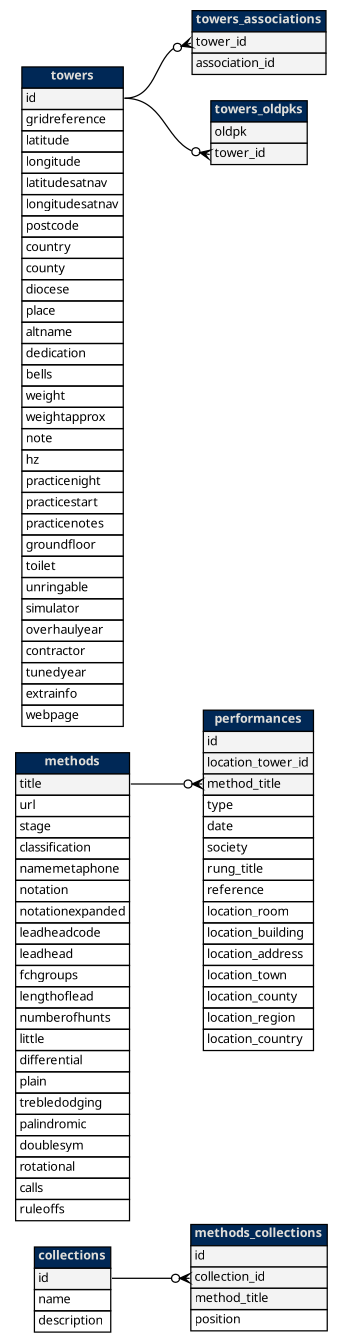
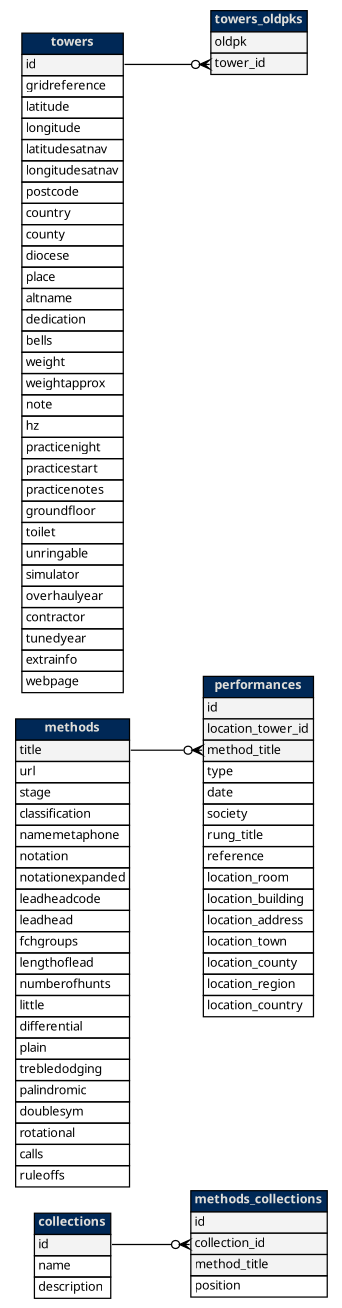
  digraph {
    bgcolor="#FFFFFF"
    fontname="Noto Sans"
    fontsize=10
    labeljust=l
    nodesep=0.18
    rankdir=RL
    ranksep=0.46
    node [fontname="Noto Sans" fontsize=10 shape=plaintext]
    edge [arrowhead=none arrowsize=0.8 arrowtail=crowodot dir=back fontname="Noto Sans" headport="id:e" tailport="tower_id:w"]
    n1 [label=<     <TABLE BORDER="0" CELLBORDER="1" CELLSPACING="0" BGCOLOR="#ffffff">       <TR><TD COLSPAN="3" BGCOLOR="#002856" ALIGN="CENTER"><FONT COLOR="#E0DED9"><B>collections</B></FONT></TD></TR>       <TR><TD PORT="id" COLSPAN="3" BGCOLOR="#F3F3F3" ALIGN="LEFT">id</TD></TR>       <TR><TD PORT="name" COLSPAN="3" ALIGN="LEFT">name</TD></TR>       <TR><TD PORT="description" COLSPAN="3" ALIGN="LEFT">description</TD></TR>     </TABLE>>]
    n2 [label=<     <TABLE BORDER="0" CELLBORDER="1" CELLSPACING="0" BGCOLOR="#ffffff">       <TR><TD COLSPAN="3" BGCOLOR="#002856" ALIGN="CENTER"><FONT COLOR="#E0DED9"><B>methods</B></FONT></TD></TR>       <TR><TD PORT="title" COLSPAN="3" BGCOLOR="#F3F3F3" ALIGN="LEFT">title</TD></TR>       <TR><TD PORT="url" COLSPAN="3" ALIGN="LEFT">url</TD></TR>       <TR><TD PORT="stage" COLSPAN="3" ALIGN="LEFT">stage</TD></TR>       <TR><TD PORT="classification" COLSPAN="3" ALIGN="LEFT">classification</TD></TR>       <TR><TD PORT="namemetaphone" COLSPAN="3" ALIGN="LEFT">namemetaphone</TD></TR>       <TR><TD PORT="notation" COLSPAN="3" ALIGN="LEFT">notation</TD></TR>       <TR><TD PORT="notationexpanded" COLSPAN="3" ALIGN="LEFT">notationexpanded</TD></TR>       <TR><TD PORT="leadheadcode" COLSPAN="3" ALIGN="LEFT">leadheadcode</TD></TR>       <TR><TD PORT="leadhead" COLSPAN="3" ALIGN="LEFT">leadhead</TD></TR>       <TR><TD PORT="fchgroups" COLSPAN="3" ALIGN="LEFT">fchgroups</TD></TR>       <TR><TD PORT="lengthoflead" COLSPAN="3" ALIGN="LEFT">lengthoflead</TD></TR>       <TR><TD PORT="numberofhunts" COLSPAN="3" ALIGN="LEFT">numberofhunts</TD></TR>       <TR><TD PORT="little" COLSPAN="3" ALIGN="LEFT">little</TD></TR>       <TR><TD PORT="differential" COLSPAN="3" ALIGN="LEFT">differential</TD></TR>       <TR><TD PORT="plain" COLSPAN="3" ALIGN="LEFT">plain</TD></TR>       <TR><TD PORT="trebledodging" COLSPAN="3" ALIGN="LEFT">trebledodging</TD></TR>       <TR><TD PORT="palindromic" COLSPAN="3" ALIGN="LEFT">palindromic</TD></TR>       <TR><TD PORT="doublesym" COLSPAN="3" ALIGN="LEFT">doublesym</TD></TR>       <TR><TD PORT="rotational" COLSPAN="3" ALIGN="LEFT">rotational</TD></TR>       <TR><TD PORT="calls" COLSPAN="3" ALIGN="LEFT">calls</TD></TR>       <TR><TD PORT="ruleoffs" COLSPAN="3" ALIGN="LEFT">ruleoffs</TD></TR>     </TABLE>>]
    n3 [label=<     <TABLE BORDER="0" CELLBORDER="1" CELLSPACING="0" BGCOLOR="#ffffff">       <TR><TD COLSPAN="3" BGCOLOR="#002856" ALIGN="CENTER"><FONT COLOR="#E0DED9"><B>methods_collections</B></FONT></TD></TR>       <TR><TD PORT="id" COLSPAN="3" BGCOLOR="#F3F3F3" ALIGN="LEFT">id</TD></TR>       <TR><TD PORT="collection_id" COLSPAN="3" BGCOLOR="#F3F3F3" ALIGN="LEFT">collection_id</TD></TR>       <TR><TD PORT="method_title" COLSPAN="3" BGCOLOR="#F3F3F3" ALIGN="LEFT">method_title</TD></TR>       <TR><TD PORT="position" COLSPAN="3" ALIGN="LEFT">position</TD></TR>     </TABLE>>]
    n4 [label=<     <TABLE BORDER="0" CELLBORDER="1" CELLSPACING="0" BGCOLOR="#ffffff">       <TR><TD COLSPAN="3" BGCOLOR="#002856" ALIGN="CENTER"><FONT COLOR="#E0DED9"><B>performances</B></FONT></TD></TR>       <TR><TD PORT="id" COLSPAN="3" BGCOLOR="#F3F3F3" ALIGN="LEFT">id</TD></TR>       <TR><TD PORT="location_tower_id" COLSPAN="3" BGCOLOR="#F3F3F3" ALIGN="LEFT">location_tower_id</TD></TR>       <TR><TD PORT="method_title" COLSPAN="3" BGCOLOR="#F3F3F3" ALIGN="LEFT">method_title</TD></TR>       <TR><TD PORT="type" COLSPAN="3" ALIGN="LEFT">type</TD></TR>       <TR><TD PORT="date" COLSPAN="3" ALIGN="LEFT">date</TD></TR>       <TR><TD PORT="society" COLSPAN="3" ALIGN="LEFT">society</TD></TR>       <TR><TD PORT="rung_title" COLSPAN="3" ALIGN="LEFT">rung_title</TD></TR>       <TR><TD PORT="reference" COLSPAN="3" ALIGN="LEFT">reference</TD></TR>       <TR><TD PORT="location_room" COLSPAN="3" ALIGN="LEFT">location_room</TD></TR>       <TR><TD PORT="location_building" COLSPAN="3" ALIGN="LEFT">location_building</TD></TR>       <TR><TD PORT="location_address" COLSPAN="3" ALIGN="LEFT">location_address</TD></TR>       <TR><TD PORT="location_town" COLSPAN="3" ALIGN="LEFT">location_town</TD></TR>       <TR><TD PORT="location_county" COLSPAN="3" ALIGN="LEFT">location_county</TD></TR>       <TR><TD PORT="location_region" COLSPAN="3" ALIGN="LEFT">location_region</TD></TR>       <TR><TD PORT="location_country" COLSPAN="3" ALIGN="LEFT">location_country</TD></TR>     </TABLE>>]
    n5 [label=<     <TABLE BORDER="0" CELLBORDER="1" CELLSPACING="0" BGCOLOR="#ffffff">       <TR><TD COLSPAN="3" BGCOLOR="#002856" ALIGN="CENTER"><FONT COLOR="#E0DED9"><B>towers</B></FONT></TD></TR>       <TR><TD PORT="id" COLSPAN="3" BGCOLOR="#F3F3F3" ALIGN="LEFT">id</TD></TR>       <TR><TD PORT="gridreference" COLSPAN="3" ALIGN="LEFT">gridreference</TD></TR>       <TR><TD PORT="latitude" COLSPAN="3" ALIGN="LEFT">latitude</TD></TR>       <TR><TD PORT="longitude" COLSPAN="3" ALIGN="LEFT">longitude</TD></TR>       <TR><TD PORT="latitudesatnav" COLSPAN="3" ALIGN="LEFT">latitudesatnav</TD></TR>       <TR><TD PORT="longitudesatnav" COLSPAN="3" ALIGN="LEFT">longitudesatnav</TD></TR>       <TR><TD PORT="postcode" COLSPAN="3" ALIGN="LEFT">postcode</TD></TR>       <TR><TD PORT="country" COLSPAN="3" ALIGN="LEFT">country</TD></TR>       <TR><TD PORT="county" COLSPAN="3" ALIGN="LEFT">county</TD></TR>       <TR><TD PORT="diocese" COLSPAN="3" ALIGN="LEFT">diocese</TD></TR>       <TR><TD PORT="place" COLSPAN="3" ALIGN="LEFT">place</TD></TR>       <TR><TD PORT="altname" COLSPAN="3" ALIGN="LEFT">altname</TD></TR>       <TR><TD PORT="dedication" COLSPAN="3" ALIGN="LEFT">dedication</TD></TR>       <TR><TD PORT="bells" COLSPAN="3" ALIGN="LEFT">bells</TD></TR>       <TR><TD PORT="weight" COLSPAN="3" ALIGN="LEFT">weight</TD></TR>       <TR><TD PORT="weightapprox" COLSPAN="3" ALIGN="LEFT">weightapprox</TD></TR>       <TR><TD PORT="note" COLSPAN="3" ALIGN="LEFT">note</TD></TR>       <TR><TD PORT="hz" COLSPAN="3" ALIGN="LEFT">hz</TD></TR>       <TR><TD PORT="practicenight" COLSPAN="3" ALIGN="LEFT">practicenight</TD></TR>       <TR><TD PORT="practicestart" COLSPAN="3" ALIGN="LEFT">practicestart</TD></TR>       <TR><TD PORT="practicenotes" COLSPAN="3" ALIGN="LEFT">practicenotes</TD></TR>       <TR><TD PORT="groundfloor" COLSPAN="3" ALIGN="LEFT">groundfloor</TD></TR>       <TR><TD PORT="toilet" COLSPAN="3" ALIGN="LEFT">toilet</TD></TR>       <TR><TD PORT="unringable" COLSPAN="3" ALIGN="LEFT">unringable</TD></TR>       <TR><TD PORT="simulator" COLSPAN="3" ALIGN="LEFT">simulator</TD></TR>       <TR><TD PORT="overhaulyear" COLSPAN="3" ALIGN="LEFT">overhaulyear</TD></TR>       <TR><TD PORT="contractor" COLSPAN="3" ALIGN="LEFT">contractor</TD></TR>       <TR><TD PORT="tunedyear" COLSPAN="3" ALIGN="LEFT">tunedyear</TD></TR>       <TR><TD PORT="extrainfo" COLSPAN="3" ALIGN="LEFT">extrainfo</TD></TR>       <TR><TD PORT="webpage" COLSPAN="3" ALIGN="LEFT">webpage</TD></TR>     </TABLE>>]
-   n6 [label=<     <TABLE BORDER="0" CELLBORDER="1" CELLSPACING="0" BGCOLOR="#ffffff">       <TR><TD COLSPAN="3" BGCOLOR="#002856" ALIGN="CENTER"><FONT COLOR="#E0DED9"><B>towers_associations</B></FONT></TD></TR>       <TR><TD PORT="tower_id" COLSPAN="3" BGCOLOR="#F3F3F3" ALIGN="LEFT">tower_id</TD></TR>       <TR><TD PORT="association_id" COLSPAN="3" BGCOLOR="#F3F3F3" ALIGN="LEFT">association_id</TD></TR>     </TABLE>>]
    n7 [label=<     <TABLE BORDER="0" CELLBORDER="1" CELLSPACING="0" BGCOLOR="#ffffff">       <TR><TD COLSPAN="3" BGCOLOR="#002856" ALIGN="CENTER"><FONT COLOR="#E0DED9"><B>towers_oldpks</B></FONT></TD></TR>       <TR><TD PORT="oldpk" COLSPAN="3" BGCOLOR="#F3F3F3" ALIGN="LEFT">oldpk</TD></TR>       <TR><TD PORT="tower_id" COLSPAN="3" BGCOLOR="#F3F3F3" ALIGN="LEFT">tower_id</TD></TR>     </TABLE>>]
    n3 -> n1 [tailport="collection_id:w"]
    n4 -> n2 [headport="title:e" tailport="method_title:w"]
-   n6 -> n5
    n7 -> n5
  }
